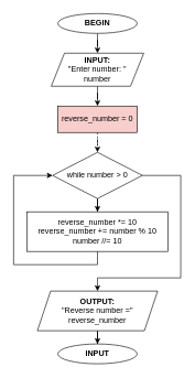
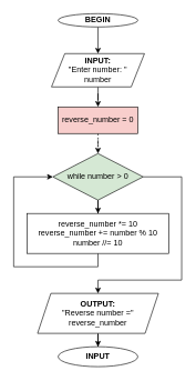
  <mxCell id="0" />
  <mxCell id="1" parent="0" />
  <mxCell id="2" style="edgeStyle=orthogonalEdgeStyle;rounded=0;orthogonalLoop=1;jettySize=auto;html=1;entryX=0.5;entryY=0;entryDx=0;entryDy=0;" parent="1" source="3" target="5" edge="1"><mxGeometry relative="1" as="geometry" /></mxCell>
- <mxCell id="3" value="&lt;b&gt;BEGIN&lt;/b&gt;" style="ellipse;whiteSpace=wrap;html=1;" parent="1" vertex="1"><mxGeometry x="87" y="20" width="120" height="30" as="geometry" /></mxCell>
+ <mxCell id="3" value="&lt;b&gt;BEGIN&lt;/b&gt;" style="ellipse;whiteSpace=wrap;html=1;" parent="1" vertex="1"><mxGeometry x="87" y="20" width="120" height="20" as="geometry" /></mxCell>
  <mxCell id="4" style="edgeStyle=orthogonalEdgeStyle;rounded=0;orthogonalLoop=1;jettySize=auto;html=1;entryX=0.5;entryY=0;entryDx=0;entryDy=0;" parent="1" source="5" target="7" edge="1"><mxGeometry relative="1" as="geometry" /></mxCell>
  <mxCell id="5" value="&lt;b&gt;INPUT:&lt;/b&gt;&lt;br&gt;&quot;Enter number: &quot;&lt;br&gt;number" style="shape=parallelogram;perimeter=parallelogramPerimeter;whiteSpace=wrap;html=1;fixedSize=1;" parent="1" vertex="1"><mxGeometry x="77" y="80" width="140" height="50" as="geometry" /></mxCell>
  <mxCell id="6" style="edgeStyle=orthogonalEdgeStyle;rounded=0;orthogonalLoop=1;jettySize=auto;html=1;entryX=0.5;entryY=0;entryDx=0;entryDy=0;dashed=1;" parent="1" source="7" target="10" edge="1"><mxGeometry relative="1" as="geometry" /></mxCell>
  <mxCell id="7" value="reverse_number = 0" style="rounded=0;whiteSpace=wrap;html=1;fillColor=#f8cecc;" parent="1" vertex="1"><mxGeometry x="87" y="160" width="120" height="40" as="geometry" /></mxCell>
  <mxCell id="8" style="edgeStyle=orthogonalEdgeStyle;rounded=0;orthogonalLoop=1;jettySize=auto;html=1;" parent="1" source="10" target="12" edge="1"><mxGeometry relative="1" as="geometry" /></mxCell>
  <mxCell id="9" style="edgeStyle=orthogonalEdgeStyle;rounded=0;orthogonalLoop=1;jettySize=auto;html=1;" parent="1" source="10" target="14" edge="1"><mxGeometry relative="1" as="geometry"><Array as="points"><mxPoint x="273" y="265" /><mxPoint x="273" y="420" /><mxPoint x="147" y="420" /></Array></mxGeometry></mxCell>
- <mxCell id="10" value="while number &amp;gt; 0" style="rhombus;whiteSpace=wrap;html=1;" parent="1" vertex="1"><mxGeometry x="79" y="230" width="136" height="70" as="geometry" /></mxCell>
+ <mxCell id="10" value="while number &amp;gt; 0" style="rhombus;whiteSpace=wrap;html=1;fillColor=#d5e8d4;" parent="1" vertex="1"><mxGeometry x="79" y="230" width="136" height="70" as="geometry" /></mxCell>
  <mxCell id="11" style="edgeStyle=orthogonalEdgeStyle;rounded=0;orthogonalLoop=1;jettySize=auto;html=1;entryX=0;entryY=0.5;entryDx=0;entryDy=0;" parent="1" source="12" target="10" edge="1"><mxGeometry relative="1" as="geometry"><Array as="points"><mxPoint x="147" y="400" /><mxPoint x="20" y="400" /><mxPoint x="20" y="265" /></Array></mxGeometry></mxCell>
  <mxCell id="12" value="reverse_number *= 10&lt;br&gt;reverse_number += number % 10&lt;br&gt;number //= 10" style="rounded=0;whiteSpace=wrap;html=1;" parent="1" vertex="1"><mxGeometry x="40" y="320" width="214" height="60" as="geometry" /></mxCell>
  <mxCell id="13" style="edgeStyle=orthogonalEdgeStyle;rounded=0;orthogonalLoop=1;jettySize=auto;html=1;entryX=0.5;entryY=0;entryDx=0;entryDy=0;" parent="1" source="14" target="15" edge="1"><mxGeometry relative="1" as="geometry" /></mxCell>
  <mxCell id="14" value="&lt;b&gt;OUTPUT:&lt;/b&gt;&lt;br&gt;&quot;Reverse number =&quot;&lt;br&gt;reverse_number" style="shape=parallelogram;perimeter=parallelogramPerimeter;whiteSpace=wrap;html=1;fixedSize=1;" parent="1" vertex="1"><mxGeometry x="56" y="440" width="182" height="60" as="geometry" /></mxCell>
  <mxCell id="15" value="&lt;b&gt;INPUT&lt;/b&gt;" style="ellipse;whiteSpace=wrap;html=1;" parent="1" vertex="1"><mxGeometry x="87" y="520" width="120" height="30" as="geometry" /></mxCell>
